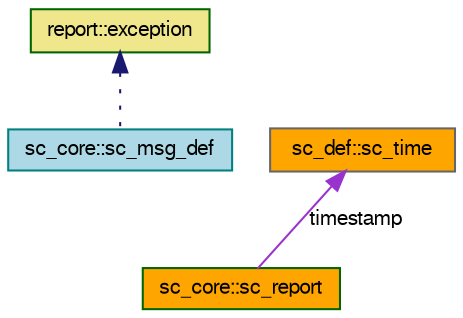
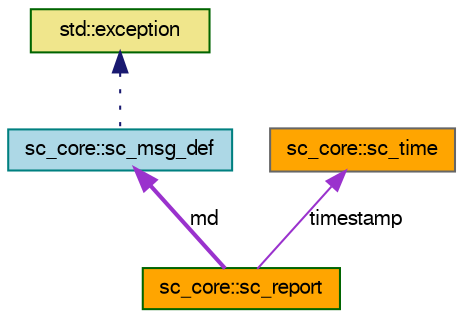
  digraph {
    node [color=darkgreen fillcolor=orange fontname=FreeSans fontsize=10 shape=record style=filled]
    edge [color=darkorchid3 dir=back fontname=FreeSans fontsize=10 labelfontname=FreeSans labelfontsize=10]
    n1 [fontcolor=black height=0.2 label="sc_core::sc_report" width=0.4]
-   n2 [fillcolor=khaki height=0.2 label="report::exception" width=0.4]
+   n2 [fillcolor=khaki height=0.2 label="std::exception" width=0.4]
    n3 [color=teal fillcolor=lightblue height=0.2 label="sc_core::sc_msg_def" width=0.4]
-   n4 [color=gray40 height=0.2 label="sc_def::sc_time" width=0.4]
+   n4 [color=gray40 height=0.2 label="sc_core::sc_time" width=0.4]
    n2 -> n3 [color=midnightblue style=dotted]
+   n3 -> n1 [label=md style=bold]
    n4 -> n1 [label=timestamp style=solid]
  }
